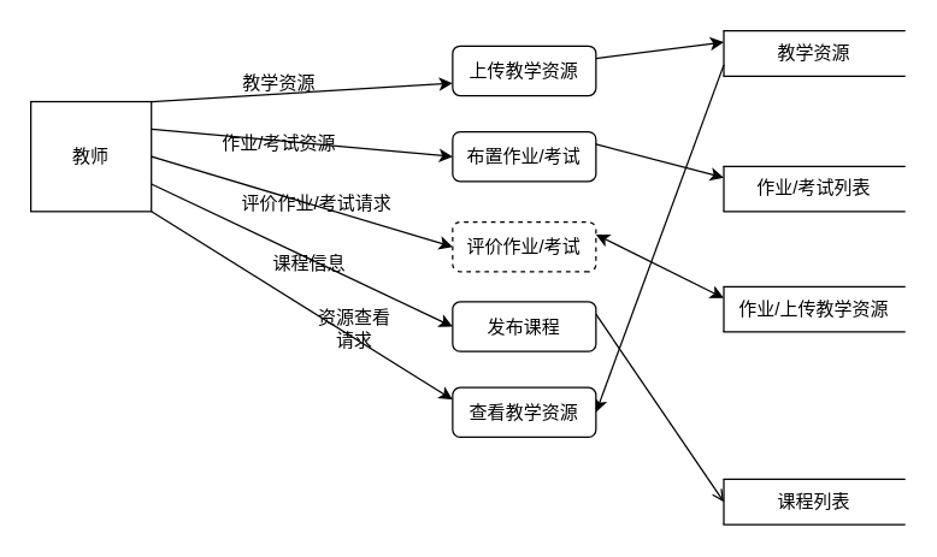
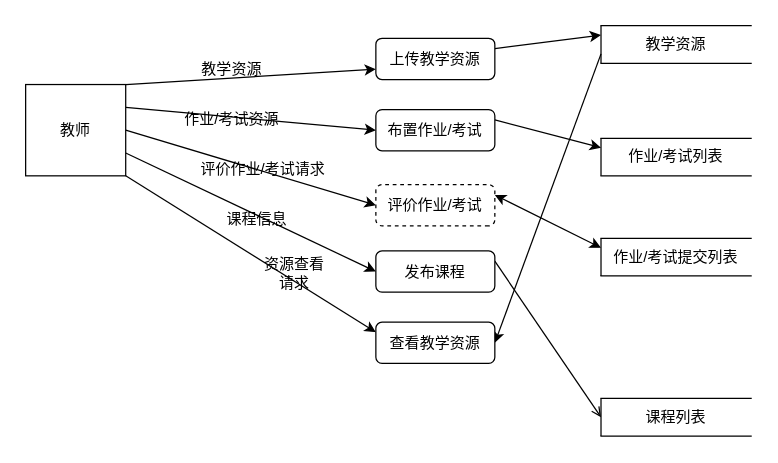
  <mxCell id="0" />
  <mxCell id="1" parent="0" />
  <mxCell id="2" style="edgeStyle=none;html=1;exitX=0;exitY=0.75;exitDx=0;exitDy=0;entryX=1;entryY=0.5;entryDx=0;entryDy=0;" parent="1" source="3" target="26" edge="1"><mxGeometry relative="1" as="geometry" /></mxCell>
  <mxCell id="3" value="教学资源" style="shape=partialRectangle;whiteSpace=wrap;html=1;left=0;right=0;fillColor=none;" parent="1" vertex="1"><mxGeometry x="480" y="20" width="120" height="30" as="geometry" /></mxCell>
  <mxCell id="4" style="edgeStyle=none;html=1;exitX=0;exitY=0;exitDx=0;exitDy=0;entryX=0;entryY=1;entryDx=0;entryDy=0;endArrow=none;endFill=0;" parent="1" source="3" target="3" edge="1"><mxGeometry relative="1" as="geometry" /></mxCell>
  <mxCell id="5" value="教学资源" style="text;html=1;align=center;verticalAlign=middle;whiteSpace=wrap;rounded=0;" parent="1" vertex="1"><mxGeometry x="150" y="40" width="70" height="30" as="geometry" /></mxCell>
  <mxCell id="6" style="edgeStyle=none;html=1;exitX=1;exitY=0.25;exitDx=0;exitDy=0;entryX=0;entryY=0.5;entryDx=0;entryDy=0;endArrow=open;" parent="1" source="7" target="29" edge="1"><mxGeometry relative="1" as="geometry" /></mxCell>
  <mxCell id="7" value="发布课程" style="rounded=1;whiteSpace=wrap;html=1;flipH=1;flipV=1;" parent="1" vertex="1"><mxGeometry x="300" y="200" width="95.12" height="33" as="geometry" /></mxCell>
  <mxCell id="8" style="edgeStyle=none;html=1;exitX=1;exitY=0;exitDx=0;exitDy=0;entryX=0;entryY=0.75;entryDx=0;entryDy=0;" parent="1" source="13" target="17" edge="1"><mxGeometry relative="1" as="geometry" /></mxCell>
  <mxCell id="9" style="edgeStyle=none;html=1;exitX=1;exitY=0.25;exitDx=0;exitDy=0;entryX=0;entryY=0.5;entryDx=0;entryDy=0;" parent="1" source="13" target="15" edge="1"><mxGeometry relative="1" as="geometry" /></mxCell>
  <mxCell id="10" style="edgeStyle=none;html=1;exitX=1;exitY=0.5;exitDx=0;exitDy=0;entryX=0;entryY=0.5;entryDx=0;entryDy=0;" parent="1" source="13" target="21" edge="1"><mxGeometry relative="1" as="geometry" /></mxCell>
  <mxCell id="11" style="edgeStyle=none;html=1;exitX=1;exitY=0.75;exitDx=0;exitDy=0;entryX=0;entryY=0.5;entryDx=0;entryDy=0;" parent="1" source="13" target="7" edge="1"><mxGeometry relative="1" as="geometry" /></mxCell>
  <mxCell id="12" style="edgeStyle=none;html=1;exitX=1;exitY=1;exitDx=0;exitDy=0;entryX=0;entryY=0.25;entryDx=0;entryDy=0;" parent="1" source="13" edge="1"><mxGeometry relative="1" as="geometry"><mxPoint x="300" y="265" as="targetPoint" /></mxGeometry></mxCell>
  <mxCell id="13" value="教师" style="rounded=0;whiteSpace=wrap;html=1;" parent="1" vertex="1"><mxGeometry x="20" y="67" width="80" height="73" as="geometry" /></mxCell>
  <mxCell id="14" style="edgeStyle=none;html=1;exitX=1;exitY=0.25;exitDx=0;exitDy=0;entryX=0;entryY=0.25;entryDx=0;entryDy=0;" parent="1" source="15" target="18" edge="1"><mxGeometry relative="1" as="geometry" /></mxCell>
  <mxCell id="15" value="布置作业/考试" style="rounded=1;whiteSpace=wrap;html=1;flipH=1;flipV=1;" parent="1" vertex="1"><mxGeometry x="300" y="87" width="95.12" height="33" as="geometry" /></mxCell>
  <mxCell id="16" style="edgeStyle=none;html=1;exitX=1;exitY=0.25;exitDx=0;exitDy=0;entryX=0;entryY=0.25;entryDx=0;entryDy=0;" parent="1" source="17" edge="1" target="3"><mxGeometry relative="1" as="geometry"><mxPoint x="580" y="90" as="targetPoint" /></mxGeometry></mxCell>
  <mxCell id="17" value="上传教学资源" style="rounded=1;whiteSpace=wrap;html=1;flipH=1;flipV=1;" parent="1" vertex="1"><mxGeometry x="300" y="30" width="95.12" height="33" as="geometry" /></mxCell>
  <mxCell id="18" value="&lt;span style=&quot;color: rgb(0, 0, 0);&quot;&gt;作业/考试列表&lt;/span&gt;" style="shape=partialRectangle;whiteSpace=wrap;html=1;left=0;right=0;fillColor=none;" parent="1" vertex="1"><mxGeometry x="480" y="110" width="120" height="30" as="geometry" /></mxCell>
  <mxCell id="19" style="edgeStyle=none;html=1;exitX=0;exitY=0;exitDx=0;exitDy=0;entryX=0;entryY=1;entryDx=0;entryDy=0;endArrow=none;endFill=0;" parent="1" source="18" target="18" edge="1"><mxGeometry relative="1" as="geometry" /></mxCell>
  <mxCell id="20" style="edgeStyle=none;html=1;entryX=1;entryY=0.25;entryDx=0;entryDy=0;startArrow=classic;startFill=1;exitX=0;exitY=0.25;exitDx=0;exitDy=0;" parent="1" target="21" edge="1" source="27"><mxGeometry relative="1" as="geometry"><mxPoint x="580" y="265" as="sourcePoint" /></mxGeometry></mxCell>
  <mxCell id="21" value="评价作业/考试" style="rounded=1;whiteSpace=wrap;html=1;flipH=1;flipV=1;dashed=1;" parent="1" vertex="1"><mxGeometry x="300" y="147" width="95.12" height="33" as="geometry" /></mxCell>
  <mxCell id="22" value="作业/考试资源" style="text;html=1;align=center;verticalAlign=middle;whiteSpace=wrap;rounded=0;" parent="1" vertex="1"><mxGeometry x="145" y="80" width="80" height="30" as="geometry" /></mxCell>
  <mxCell id="23" value="评价作业/考试请求" style="text;html=1;align=center;verticalAlign=middle;whiteSpace=wrap;rounded=0;" parent="1" vertex="1"><mxGeometry x="155" y="120" width="110" height="30" as="geometry" /></mxCell>
  <mxCell id="24" value="资源查看请求" style="text;html=1;align=center;verticalAlign=middle;whiteSpace=wrap;rounded=0;" parent="1" vertex="1"><mxGeometry x="205" y="203" width="60" height="30" as="geometry" /></mxCell>
  <mxCell id="25" value="课程信息" style="text;html=1;align=center;verticalAlign=middle;whiteSpace=wrap;rounded=0;" parent="1" vertex="1"><mxGeometry x="175" y="160" width="60" height="30" as="geometry" /></mxCell>
  <mxCell id="26" value="查看教学资源" style="rounded=1;whiteSpace=wrap;html=1;flipH=1;flipV=1;" parent="1" vertex="1"><mxGeometry x="300" y="257" width="95.12" height="33" as="geometry" /></mxCell>
- <mxCell id="27" value="&lt;span style=&quot;color: rgb(0, 0, 0);&quot;&gt;作业/上传教学资源&lt;/span&gt;" style="shape=partialRectangle;whiteSpace=wrap;html=1;left=0;right=0;fillColor=none;" parent="1" vertex="1"><mxGeometry x="480" y="190" width="120" height="30" as="geometry" /></mxCell>
+ <mxCell id="27" value="&lt;span style=&quot;color: rgb(0, 0, 0);&quot;&gt;作业/考试提交列表&lt;/span&gt;" style="shape=partialRectangle;whiteSpace=wrap;html=1;left=0;right=0;fillColor=none;" parent="1" vertex="1"><mxGeometry x="480" y="190" width="120" height="30" as="geometry" /></mxCell>
  <mxCell id="28" style="edgeStyle=none;html=1;exitX=0;exitY=0;exitDx=0;exitDy=0;entryX=0;entryY=1;entryDx=0;entryDy=0;endArrow=none;endFill=0;" parent="1" source="27" target="27" edge="1"><mxGeometry relative="1" as="geometry" /></mxCell>
  <mxCell id="29" value="课程列表" style="shape=partialRectangle;whiteSpace=wrap;html=1;left=0;right=0;fillColor=none;" parent="1" vertex="1"><mxGeometry x="480" y="318" width="120" height="30" as="geometry" /></mxCell>
  <mxCell id="30" style="edgeStyle=none;html=1;exitX=0;exitY=0;exitDx=0;exitDy=0;entryX=0;entryY=1;entryDx=0;entryDy=0;endArrow=none;endFill=0;" parent="1" source="29" target="29" edge="1"><mxGeometry relative="1" as="geometry" /></mxCell>
